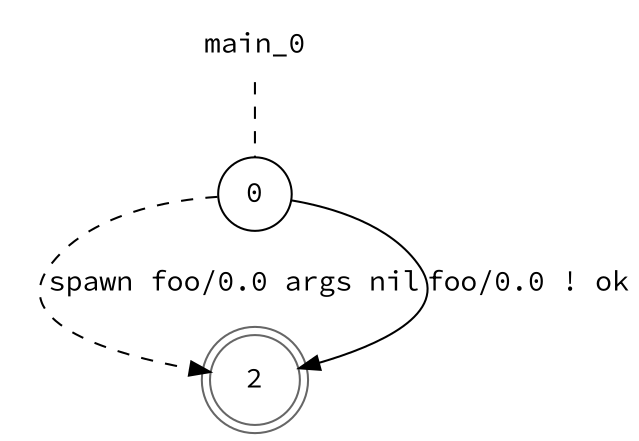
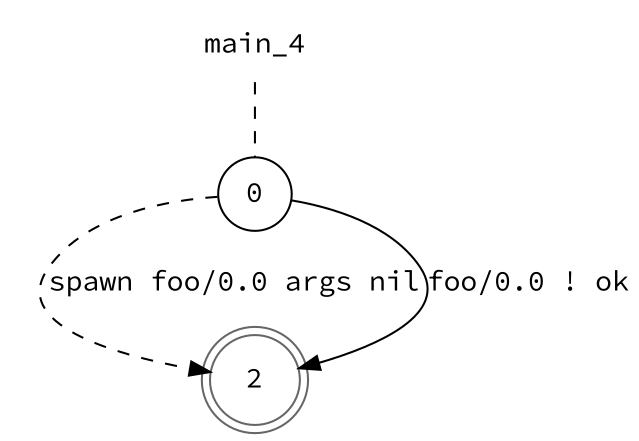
  digraph {
    fontname="Source Code Pro"
    rankdir=TB
    node [color=gray40 fontname="Source Code Pro"]
    edge [fontname="Source Code Pro" style=dashed]
-   n1 [label=main_0 shape=plaintext]
+   n1 [label=main_4 shape=plaintext]
    n2 [color=black label=0 shape=circle]
    n3 [label=2 shape=doublecircle]
    n1 -> n2 [arrowhead=none]
    n2 -> n3 [label="spawn foo/0.0 args nil"]
    n2 -> n3 [label="foo/0.0 ! ok" style=solid]
  }
